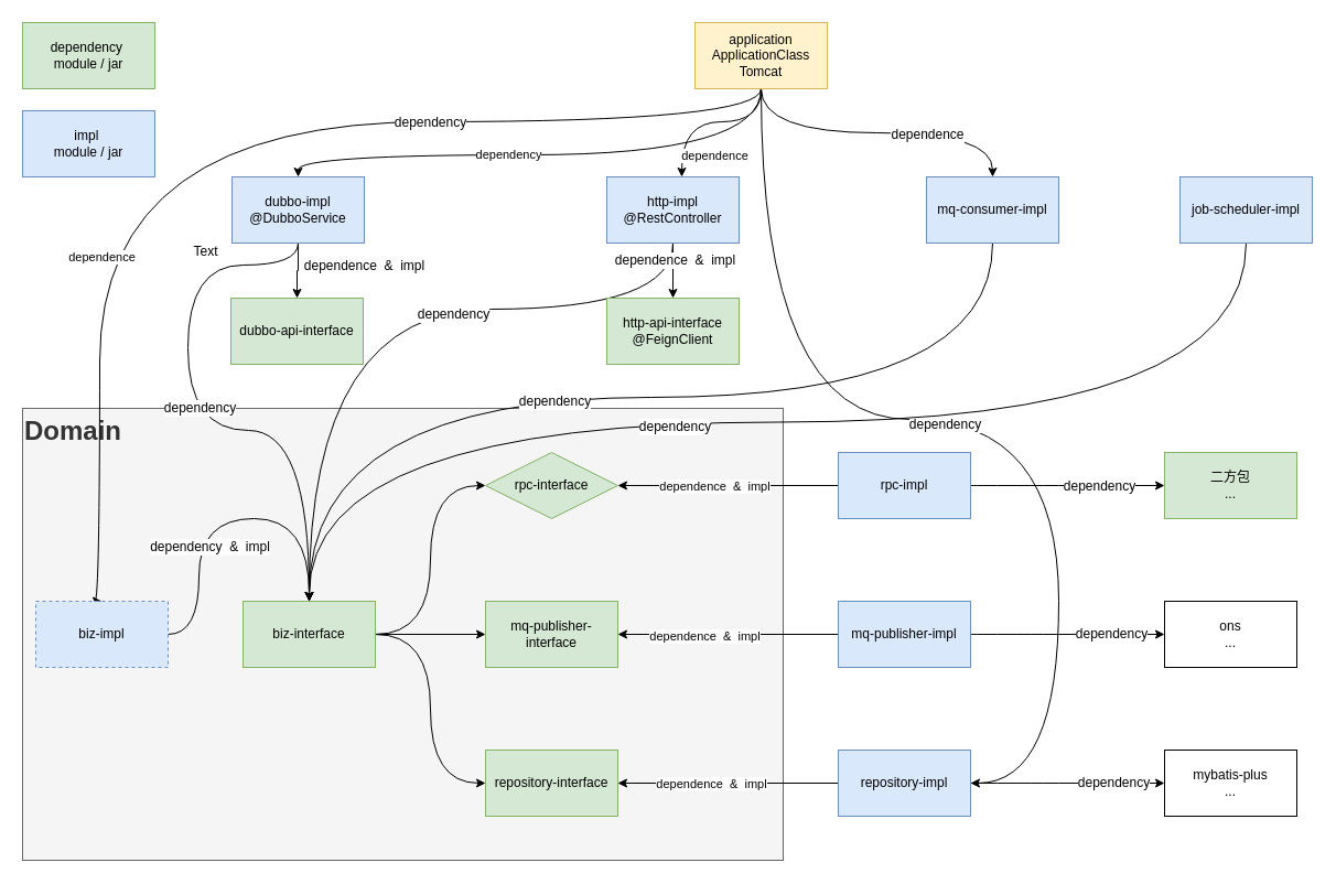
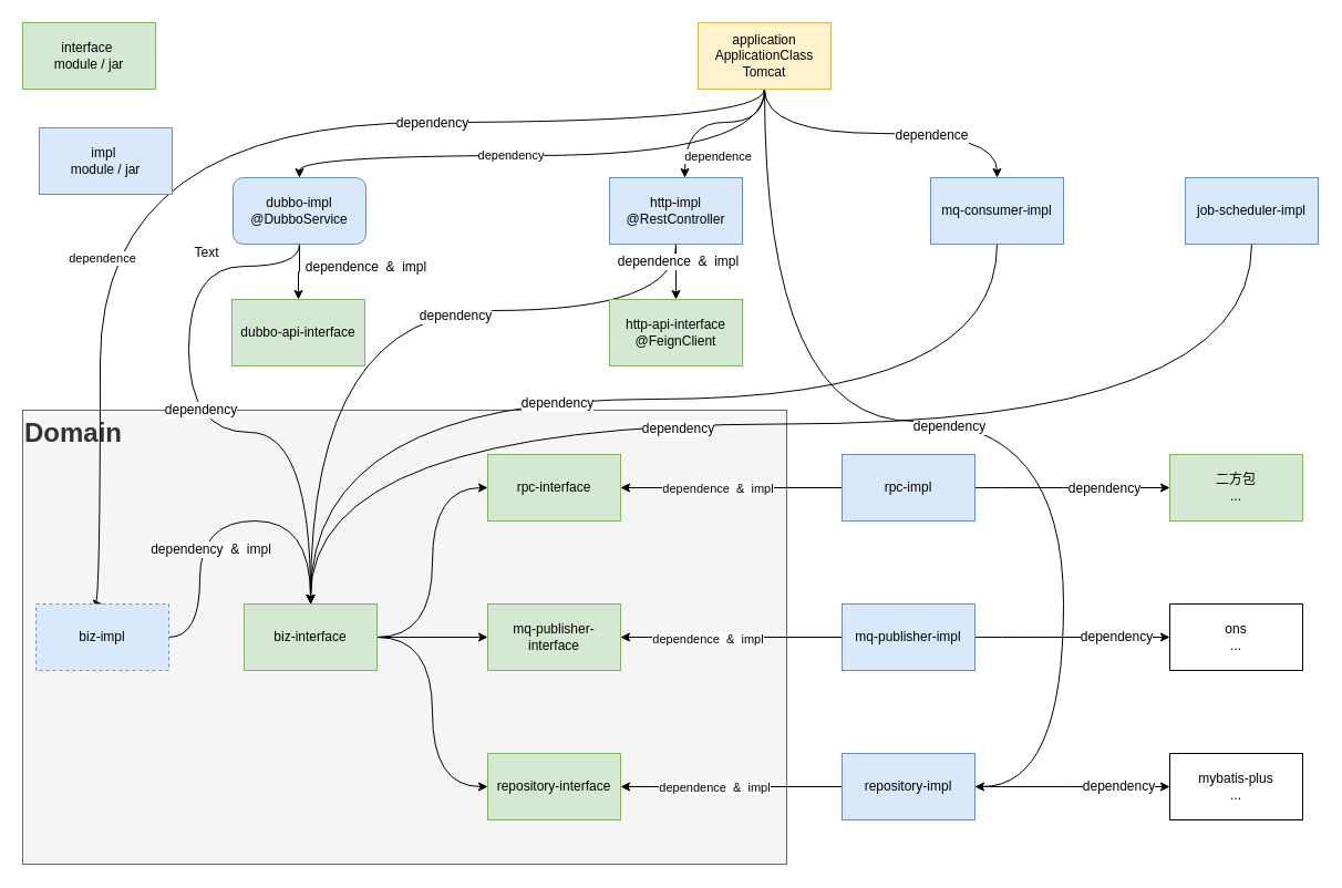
  <mxCell id="0" />
  <mxCell id="1" parent="0" />
  <mxCell id="2" value="Domain" style="rounded=0;whiteSpace=wrap;html=1;fillColor=#f5f5f5;fontColor=#333333;strokeColor=#666666;verticalAlign=top;align=left;fontStyle=1;fontSize=24;" vertex="1" parent="1"><mxGeometry x="20" y="370" width="690" height="410" as="geometry" /></mxCell>
  <mxCell id="3" style="edgeStyle=orthogonalEdgeStyle;rounded=0;orthogonalLoop=1;jettySize=auto;html=1;entryX=0.5;entryY=0;entryDx=0;entryDy=0;exitX=0.5;exitY=1;exitDx=0;exitDy=0;curved=1;" edge="1" parent="1" source="14" target="21"><mxGeometry relative="1" as="geometry"><Array as="points"><mxPoint x="690" y="140" /><mxPoint x="270" y="140" /></Array></mxGeometry></mxCell>
  <mxCell id="4" value="dependency" style="edgeLabel;html=1;align=center;verticalAlign=middle;resizable=0;points=[];" vertex="1" connectable="0" parent="3"><mxGeometry x="0.255" y="1" relative="1" as="geometry"><mxPoint x="24" y="-2" as="offset" /></mxGeometry></mxCell>
  <mxCell id="5" style="rounded=0;orthogonalLoop=1;jettySize=auto;html=1;entryX=0.567;entryY=0;entryDx=0;entryDy=0;entryPerimeter=0;exitX=0.5;exitY=1;exitDx=0;exitDy=0;edgeStyle=orthogonalEdgeStyle;curved=1;" edge="1" parent="1" source="14" target="26"><mxGeometry relative="1" as="geometry"><Array as="points"><mxPoint x="690" y="110" /><mxPoint x="618" y="110" /></Array></mxGeometry></mxCell>
  <mxCell id="6" value="dependence" style="edgeLabel;html=1;align=center;verticalAlign=middle;resizable=0;points=[];" vertex="1" connectable="0" parent="5"><mxGeometry x="-0.157" y="-2" relative="1" as="geometry"><mxPoint x="-9" y="32" as="offset" /></mxGeometry></mxCell>
  <mxCell id="7" style="rounded=0;orthogonalLoop=1;jettySize=auto;html=1;exitX=0.5;exitY=1;exitDx=0;exitDy=0;edgeStyle=orthogonalEdgeStyle;curved=1;entryX=0.5;entryY=0;entryDx=0;entryDy=0;" edge="1" parent="1" source="14" target="33"><mxGeometry relative="1" as="geometry"><Array as="points"><mxPoint x="690" y="110" /><mxPoint x="90" y="110" /><mxPoint x="90" y="545" /></Array></mxGeometry></mxCell>
  <mxCell id="8" value="dependence" style="edgeLabel;html=1;align=center;verticalAlign=middle;resizable=0;points=[];" vertex="1" connectable="0" parent="7"><mxGeometry x="0.41" y="1" relative="1" as="geometry"><mxPoint as="offset" /></mxGeometry></mxCell>
  <mxCell id="9" value="dependency" style="edgeLabel;html=1;align=center;verticalAlign=middle;resizable=0;points=[];fontSize=12;" vertex="1" connectable="0" parent="7"><mxGeometry x="-0.379" relative="1" as="geometry"><mxPoint as="offset" /></mxGeometry></mxCell>
  <mxCell id="10" style="rounded=0;orthogonalLoop=1;jettySize=auto;html=1;fontSize=12;exitX=0.5;exitY=1;exitDx=0;exitDy=0;entryX=0.5;entryY=0;entryDx=0;entryDy=0;edgeStyle=orthogonalEdgeStyle;curved=1;" edge="1" parent="1" source="14" target="55"><mxGeometry relative="1" as="geometry"><mxPoint x="950" y="110" as="targetPoint" /></mxGeometry></mxCell>
  <mxCell id="11" value="dependence" style="edgeLabel;html=1;align=center;verticalAlign=middle;resizable=0;points=[];fontSize=12;" vertex="1" connectable="0" parent="10"><mxGeometry x="0.311" y="-1" relative="1" as="geometry"><mxPoint as="offset" /></mxGeometry></mxCell>
  <mxCell id="12" style="edgeStyle=orthogonalEdgeStyle;curved=1;rounded=0;orthogonalLoop=1;jettySize=auto;html=1;entryX=1;entryY=0.5;entryDx=0;entryDy=0;fontSize=12;exitX=0.5;exitY=1;exitDx=0;exitDy=0;" edge="1" parent="1" source="14" target="52"><mxGeometry relative="1" as="geometry"><Array as="points"><mxPoint x="690" y="380" /><mxPoint x="960" y="380" /><mxPoint x="960" y="710" /></Array></mxGeometry></mxCell>
  <mxCell id="13" value="dependency" style="edgeLabel;html=1;align=center;verticalAlign=middle;resizable=0;points=[];fontSize=12;" vertex="1" connectable="0" parent="12"><mxGeometry x="-0.048" y="-4" relative="1" as="geometry"><mxPoint as="offset" /></mxGeometry></mxCell>
  <mxCell id="14" value="application&lt;br&gt;ApplicationClass&lt;br&gt;Tomcat" style="rounded=0;whiteSpace=wrap;html=1;fillColor=#fff2cc;strokeColor=#d6b656;" vertex="1" parent="1"><mxGeometry x="630" y="20" width="120" height="60" as="geometry" /></mxCell>
  <mxCell id="15" style="edgeStyle=orthogonalEdgeStyle;rounded=0;orthogonalLoop=1;jettySize=auto;html=1;entryX=0.5;entryY=0;entryDx=0;entryDy=0;curved=1;exitX=0.5;exitY=1;exitDx=0;exitDy=0;" edge="1" parent="1" source="21" target="30"><mxGeometry relative="1" as="geometry"><Array as="points"><mxPoint x="270" y="240" /><mxPoint x="170" y="240" /><mxPoint x="170" y="390" /><mxPoint x="280" y="390" /></Array></mxGeometry></mxCell>
  <mxCell id="16" value="dependence" style="edgeLabel;html=1;align=center;verticalAlign=middle;resizable=0;points=[];" vertex="1" connectable="0" parent="15"><mxGeometry x="-0.331" y="1" relative="1" as="geometry"><mxPoint x="119" y="-12" as="offset" /></mxGeometry></mxCell>
  <mxCell id="17" value="Text" style="edgeLabel;html=1;align=center;verticalAlign=middle;resizable=0;points=[];fontSize=12;" vertex="1" connectable="0" parent="15"><mxGeometry x="-0.606" y="-13" relative="1" as="geometry"><mxPoint as="offset" /></mxGeometry></mxCell>
  <mxCell id="18" value="dependency" style="edgeLabel;html=1;align=center;verticalAlign=middle;resizable=0;points=[];fontSize=12;" vertex="1" connectable="0" parent="15"><mxGeometry x="-0.07" y="10" relative="1" as="geometry"><mxPoint as="offset" /></mxGeometry></mxCell>
  <mxCell id="19" style="edgeStyle=orthogonalEdgeStyle;rounded=0;orthogonalLoop=1;jettySize=auto;html=1;entryX=0.5;entryY=0;entryDx=0;entryDy=0;fontSize=24;" edge="1" parent="1" source="21" target="34"><mxGeometry relative="1" as="geometry" /></mxCell>
  <mxCell id="20" value="dependence&amp;nbsp; &amp;amp;&amp;nbsp; impl" style="edgeLabel;html=1;align=center;verticalAlign=middle;resizable=0;points=[];fontSize=12;" vertex="1" connectable="0" parent="19"><mxGeometry x="-0.501" y="-1" relative="1" as="geometry"><mxPoint x="60" y="7" as="offset" /></mxGeometry></mxCell>
- <mxCell id="21" value="dubbo-impl&lt;br&gt;@DubboService" style="rounded=0;whiteSpace=wrap;html=1;fillColor=#dae8fc;strokeColor=#6c8ebf;" vertex="1" parent="1"><mxGeometry x="210" y="160" width="120" height="60" as="geometry" /></mxCell>
+ <mxCell id="21" value="dubbo-impl&lt;br&gt;@DubboService" style="whiteSpace=wrap;html=1;fillColor=#dae8fc;strokeColor=#6c8ebf;rounded=1;" vertex="1" parent="1"><mxGeometry x="210" y="160" width="120" height="60" as="geometry" /></mxCell>
  <mxCell id="22" style="rounded=0;orthogonalLoop=1;jettySize=auto;html=1;entryX=0.5;entryY=0;entryDx=0;entryDy=0;exitX=0.5;exitY=1;exitDx=0;exitDy=0;edgeStyle=orthogonalEdgeStyle;curved=1;" edge="1" parent="1" source="26" target="30"><mxGeometry relative="1" as="geometry"><Array as="points"><mxPoint x="610" y="280" /><mxPoint x="280" y="280" /></Array></mxGeometry></mxCell>
  <mxCell id="23" value="dependency" style="edgeLabel;html=1;align=center;verticalAlign=middle;resizable=0;points=[];fontSize=12;" vertex="1" connectable="0" parent="22"><mxGeometry x="-0.207" y="4" relative="1" as="geometry"><mxPoint as="offset" /></mxGeometry></mxCell>
  <mxCell id="24" style="edgeStyle=orthogonalEdgeStyle;rounded=0;orthogonalLoop=1;jettySize=auto;html=1;entryX=0.5;entryY=0;entryDx=0;entryDy=0;fontSize=12;" edge="1" parent="1" source="26" target="35"><mxGeometry relative="1" as="geometry" /></mxCell>
  <mxCell id="25" value="dependence&amp;nbsp; &amp;amp;&amp;nbsp; impl" style="edgeLabel;html=1;align=center;verticalAlign=middle;resizable=0;points=[];fontSize=12;" vertex="1" connectable="0" parent="24"><mxGeometry x="-0.4" y="1" relative="1" as="geometry"><mxPoint as="offset" /></mxGeometry></mxCell>
  <mxCell id="26" value="http-impl&lt;br&gt;@RestController" style="rounded=0;whiteSpace=wrap;html=1;fillColor=#dae8fc;strokeColor=#6c8ebf;" vertex="1" parent="1"><mxGeometry x="550" y="160" width="120" height="60" as="geometry" /></mxCell>
  <mxCell id="27" style="edgeStyle=orthogonalEdgeStyle;rounded=0;orthogonalLoop=1;jettySize=auto;html=1;entryX=0;entryY=0.5;entryDx=0;entryDy=0;curved=1;" edge="1" parent="1" source="30" target="36"><mxGeometry relative="1" as="geometry" /></mxCell>
  <mxCell id="28" style="edgeStyle=orthogonalEdgeStyle;rounded=0;orthogonalLoop=1;jettySize=auto;html=1;entryX=0;entryY=0.5;entryDx=0;entryDy=0;" edge="1" parent="1" source="30" target="37"><mxGeometry relative="1" as="geometry" /></mxCell>
  <mxCell id="29" style="edgeStyle=orthogonalEdgeStyle;rounded=0;orthogonalLoop=1;jettySize=auto;html=1;entryX=0;entryY=0.5;entryDx=0;entryDy=0;curved=1;exitX=1;exitY=0.5;exitDx=0;exitDy=0;" edge="1" parent="1" source="30" target="38"><mxGeometry relative="1" as="geometry" /></mxCell>
  <mxCell id="30" value="biz-interface&lt;br&gt;" style="rounded=0;whiteSpace=wrap;html=1;fillColor=#d5e8d4;strokeColor=#82b366;" vertex="1" parent="1"><mxGeometry x="220" y="545" width="120" height="60" as="geometry" /></mxCell>
  <mxCell id="31" style="edgeStyle=orthogonalEdgeStyle;rounded=0;orthogonalLoop=1;jettySize=auto;html=1;entryX=0.5;entryY=0;entryDx=0;entryDy=0;curved=1;exitX=1;exitY=0.5;exitDx=0;exitDy=0;" edge="1" parent="1" source="33" target="30"><mxGeometry relative="1" as="geometry"><Array as="points"><mxPoint x="180" y="575" /><mxPoint x="180" y="470" /><mxPoint x="280" y="470" /></Array></mxGeometry></mxCell>
  <mxCell id="32" value="dependency&amp;nbsp; &amp;amp;&amp;nbsp; impl" style="edgeLabel;html=1;align=center;verticalAlign=middle;resizable=0;points=[];fontSize=12;" vertex="1" connectable="0" parent="31"><mxGeometry x="-0.299" y="-9" relative="1" as="geometry"><mxPoint as="offset" /></mxGeometry></mxCell>
  <mxCell id="33" value="biz-impl" style="rounded=0;whiteSpace=wrap;html=1;fillColor=#dae8fc;strokeColor=#6c8ebf;dashed=1;" vertex="1" parent="1"><mxGeometry x="32" y="545" width="120" height="60" as="geometry" /></mxCell>
  <mxCell id="34" value="dubbo-api-interface" style="rounded=0;whiteSpace=wrap;html=1;fillColor=#d5e8d4;strokeColor=#82b366;" vertex="1" parent="1"><mxGeometry x="209" y="270" width="120" height="60" as="geometry" /></mxCell>
  <mxCell id="35" value="http-api-interface&lt;br&gt;@FeignClient" style="rounded=0;whiteSpace=wrap;html=1;fillColor=#d5e8d4;strokeColor=#82b366;" vertex="1" parent="1"><mxGeometry x="550" y="270" width="120" height="60" as="geometry" /></mxCell>
- <mxCell id="36" value="rpc-interface" style="rhombus;whiteSpace=wrap;html=1;fillColor=#d5e8d4;strokeColor=#82b366;" vertex="1" parent="1"><mxGeometry x="440" y="410" width="120" height="60" as="geometry" /></mxCell>
+ <mxCell id="36" value="rpc-interface" style="rounded=0;whiteSpace=wrap;html=1;fillColor=#d5e8d4;strokeColor=#82b366;" vertex="1" parent="1"><mxGeometry x="440" y="410" width="120" height="60" as="geometry" /></mxCell>
  <mxCell id="37" value="mq-publisher-interface" style="rounded=0;whiteSpace=wrap;html=1;fillColor=#d5e8d4;strokeColor=#82b366;" vertex="1" parent="1"><mxGeometry x="440" y="545" width="120" height="60" as="geometry" /></mxCell>
  <mxCell id="38" value="repository-interface" style="rounded=0;whiteSpace=wrap;html=1;fillColor=#d5e8d4;strokeColor=#82b366;" vertex="1" parent="1"><mxGeometry x="440" y="680" width="120" height="60" as="geometry" /></mxCell>
  <mxCell id="39" style="edgeStyle=orthogonalEdgeStyle;rounded=0;orthogonalLoop=1;jettySize=auto;html=1;entryX=1;entryY=0.5;entryDx=0;entryDy=0;" edge="1" parent="1" source="43" target="36"><mxGeometry relative="1" as="geometry" /></mxCell>
  <mxCell id="40" value="dependence&amp;nbsp; &amp;amp;&amp;nbsp; impl" style="edgeLabel;html=1;align=center;verticalAlign=middle;resizable=0;points=[];" vertex="1" connectable="0" parent="39"><mxGeometry x="0.332" relative="1" as="geometry"><mxPoint x="20" as="offset" /></mxGeometry></mxCell>
  <mxCell id="41" style="edgeStyle=orthogonalEdgeStyle;curved=1;rounded=0;orthogonalLoop=1;jettySize=auto;html=1;entryX=0;entryY=0.5;entryDx=0;entryDy=0;fontSize=12;" edge="1" parent="1" source="43" target="56"><mxGeometry relative="1" as="geometry" /></mxCell>
  <mxCell id="42" value="dependency" style="edgeLabel;html=1;align=center;verticalAlign=middle;resizable=0;points=[];fontSize=12;" vertex="1" connectable="0" parent="41"><mxGeometry x="0.318" relative="1" as="geometry"><mxPoint as="offset" /></mxGeometry></mxCell>
  <mxCell id="43" value="rpc-impl" style="rounded=0;whiteSpace=wrap;html=1;fillColor=#dae8fc;strokeColor=#6c8ebf;" vertex="1" parent="1"><mxGeometry x="760" y="410" width="120" height="60" as="geometry" /></mxCell>
  <mxCell id="44" style="edgeStyle=orthogonalEdgeStyle;rounded=0;orthogonalLoop=1;jettySize=auto;html=1;entryX=1;entryY=0.5;entryDx=0;entryDy=0;" edge="1" parent="1" source="48" target="37"><mxGeometry relative="1" as="geometry" /></mxCell>
  <mxCell id="45" value="dependence&amp;nbsp; &amp;amp;&amp;nbsp; impl" style="edgeLabel;html=1;align=center;verticalAlign=middle;resizable=0;points=[];" vertex="1" connectable="0" parent="44"><mxGeometry x="0.218" y="1" relative="1" as="geometry"><mxPoint as="offset" /></mxGeometry></mxCell>
  <mxCell id="46" style="edgeStyle=orthogonalEdgeStyle;curved=1;rounded=0;orthogonalLoop=1;jettySize=auto;html=1;entryX=0;entryY=0.5;entryDx=0;entryDy=0;fontSize=12;" edge="1" parent="1" source="48" target="57"><mxGeometry relative="1" as="geometry" /></mxCell>
  <mxCell id="47" value="dependency" style="edgeLabel;html=1;align=center;verticalAlign=middle;resizable=0;points=[];fontSize=12;" vertex="1" connectable="0" parent="46"><mxGeometry x="0.438" y="1" relative="1" as="geometry"><mxPoint as="offset" /></mxGeometry></mxCell>
  <mxCell id="48" value="mq-publisher-impl" style="rounded=0;whiteSpace=wrap;html=1;fillColor=#dae8fc;strokeColor=#6c8ebf;" vertex="1" parent="1"><mxGeometry x="760" y="545" width="120" height="60" as="geometry" /></mxCell>
  <mxCell id="49" style="edgeStyle=orthogonalEdgeStyle;rounded=0;orthogonalLoop=1;jettySize=auto;html=1;entryX=1;entryY=0.5;entryDx=0;entryDy=0;" edge="1" parent="1" source="52" target="38"><mxGeometry relative="1" as="geometry" /></mxCell>
  <mxCell id="50" value="dependence&amp;nbsp; &amp;amp;&amp;nbsp; impl" style="edgeLabel;html=1;align=center;verticalAlign=middle;resizable=0;points=[];" vertex="1" connectable="0" parent="49"><mxGeometry x="0.161" relative="1" as="geometry"><mxPoint as="offset" /></mxGeometry></mxCell>
  <mxCell id="51" value="dependency" style="edgeStyle=orthogonalEdgeStyle;curved=1;rounded=0;orthogonalLoop=1;jettySize=auto;html=1;entryX=0;entryY=0.5;entryDx=0;entryDy=0;fontSize=12;" edge="1" parent="1" source="52" target="58"><mxGeometry x="0.477" relative="1" as="geometry"><mxPoint as="offset" /></mxGeometry></mxCell>
  <mxCell id="52" value="repository-impl" style="rounded=0;whiteSpace=wrap;html=1;fillColor=#dae8fc;strokeColor=#6c8ebf;" vertex="1" parent="1"><mxGeometry x="760" y="680" width="120" height="60" as="geometry" /></mxCell>
  <mxCell id="53" style="rounded=0;orthogonalLoop=1;jettySize=auto;html=1;entryX=0.5;entryY=0;entryDx=0;entryDy=0;fontSize=12;exitX=0.5;exitY=1;exitDx=0;exitDy=0;edgeStyle=orthogonalEdgeStyle;curved=1;" edge="1" parent="1" source="55" target="30"><mxGeometry relative="1" as="geometry"><mxPoint x="900" y="240" as="sourcePoint" /><Array as="points"><mxPoint x="900" y="360" /><mxPoint x="280" y="360" /></Array></mxGeometry></mxCell>
  <mxCell id="54" value="dependency" style="edgeLabel;html=1;align=center;verticalAlign=middle;resizable=0;points=[];fontSize=12;" vertex="1" connectable="0" parent="53"><mxGeometry x="0.138" y="3" relative="1" as="geometry"><mxPoint as="offset" /></mxGeometry></mxCell>
  <mxCell id="55" value="mq-consumer-impl" style="rounded=0;whiteSpace=wrap;html=1;fontSize=12;fillColor=#dae8fc;strokeColor=#6c8ebf;" vertex="1" parent="1"><mxGeometry x="840" y="160" width="120" height="60" as="geometry" /></mxCell>
  <mxCell id="56" value="二方包&lt;br&gt;..." style="rounded=0;whiteSpace=wrap;html=1;fontSize=12;fillColor=#d5e8d4;strokeColor=#82b366;" vertex="1" parent="1"><mxGeometry x="1056" y="410" width="120" height="60" as="geometry" /></mxCell>
  <mxCell id="57" value="ons&lt;br&gt;..." style="rounded=0;whiteSpace=wrap;html=1;fontSize=12;" vertex="1" parent="1"><mxGeometry x="1056" y="545" width="120" height="60" as="geometry" /></mxCell>
  <mxCell id="58" value="mybatis-plus&lt;br&gt;..." style="rounded=0;whiteSpace=wrap;html=1;fontSize=12;" vertex="1" parent="1"><mxGeometry x="1056" y="680" width="120" height="60" as="geometry" /></mxCell>
- <mxCell id="59" value="dependency&amp;nbsp;&lt;br&gt;module / jar" style="rounded=0;whiteSpace=wrap;html=1;fontSize=12;fillColor=#d5e8d4;strokeColor=#82b366;" vertex="1" parent="1"><mxGeometry x="20" y="20" width="120" height="60" as="geometry" /></mxCell>
- <mxCell id="60" value="impl&amp;nbsp;&lt;br&gt;module / jar" style="rounded=0;whiteSpace=wrap;html=1;fontSize=12;fillColor=#dae8fc;strokeColor=#6c8ebf;" vertex="1" parent="1"><mxGeometry x="20" y="100" width="120" height="60" as="geometry" /></mxCell>
+ <mxCell id="59" value="interface&amp;nbsp;&lt;br&gt;module / jar" style="rounded=0;whiteSpace=wrap;html=1;fontSize=12;fillColor=#d5e8d4;strokeColor=#82b366;" vertex="1" parent="1"><mxGeometry x="20" y="20" width="120" height="60" as="geometry" /></mxCell>
+ <mxCell id="60" value="impl&amp;nbsp;&lt;br&gt;module / jar" style="rounded=0;whiteSpace=wrap;html=1;fontSize=12;fillColor=#dae8fc;strokeColor=#6c8ebf;" vertex="1" parent="1"><mxGeometry x="35" y="115" width="120" height="60" as="geometry" /></mxCell>
  <mxCell id="61" style="rounded=0;orthogonalLoop=1;jettySize=auto;html=1;fontSize=12;exitX=0.5;exitY=1;exitDx=0;exitDy=0;entryX=0.5;entryY=0;entryDx=0;entryDy=0;edgeStyle=orthogonalEdgeStyle;curved=1;" edge="1" parent="1" source="63" target="30"><mxGeometry relative="1" as="geometry"><mxPoint x="280" y="540" as="targetPoint" /></mxGeometry></mxCell>
  <mxCell id="62" value="dependency" style="edgeLabel;html=1;align=center;verticalAlign=middle;resizable=0;points=[];fontSize=12;" vertex="1" connectable="0" parent="61"><mxGeometry x="0.159" y="4" relative="1" as="geometry"><mxPoint as="offset" /></mxGeometry></mxCell>
  <mxCell id="63" value="job-scheduler-impl" style="rounded=0;whiteSpace=wrap;html=1;fontSize=12;fillColor=#dae8fc;strokeColor=#6c8ebf;" vertex="1" parent="1"><mxGeometry x="1070" y="160" width="120" height="60" as="geometry" /></mxCell>
